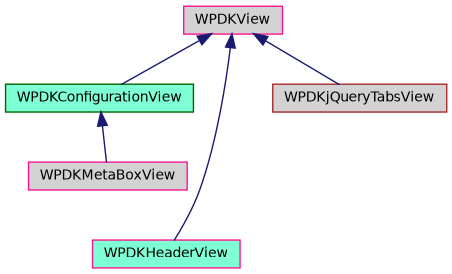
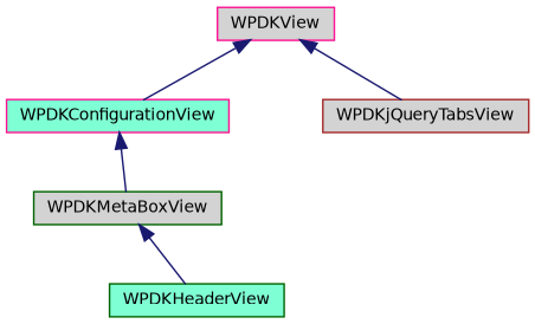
  digraph {
    node [color=deeppink fillcolor=lightgrey fontname=Helvetica fontsize=10 shape=record style=filled]
    edge [color=midnightblue dir=back fontname=Helvetica fontsize=10 labelfontname=Helvetica labelfontsize=10 style=solid]
    n1 [fontcolor=black height=0.2 label=WPDKView width=0.4]
-   n2 [color=darkgreen fillcolor=aquamarine height=0.2 label=WPDKConfigurationView width=0.4]
-   n3 [fillcolor=aquamarine height=0.2 label=WPDKHeaderView width=0.4]
+   n2 [fillcolor=aquamarine height=0.2 label=WPDKConfigurationView width=0.4]
+   n3 [color=darkgreen fillcolor=aquamarine height=0.2 label=WPDKHeaderView width=0.4]
    n4 [color=brown height=0.2 label=WPDKjQueryTabsView width=0.4]
-   n5 [height=0.2 label=WPDKMetaBoxView width=0.4]
+   n5 [color=darkgreen height=0.2 label=WPDKMetaBoxView width=0.4]
    n1 -> n2
-   n1 -> n3
+   n5 -> n3
    n1 -> n4
    n2 -> n5
  }
